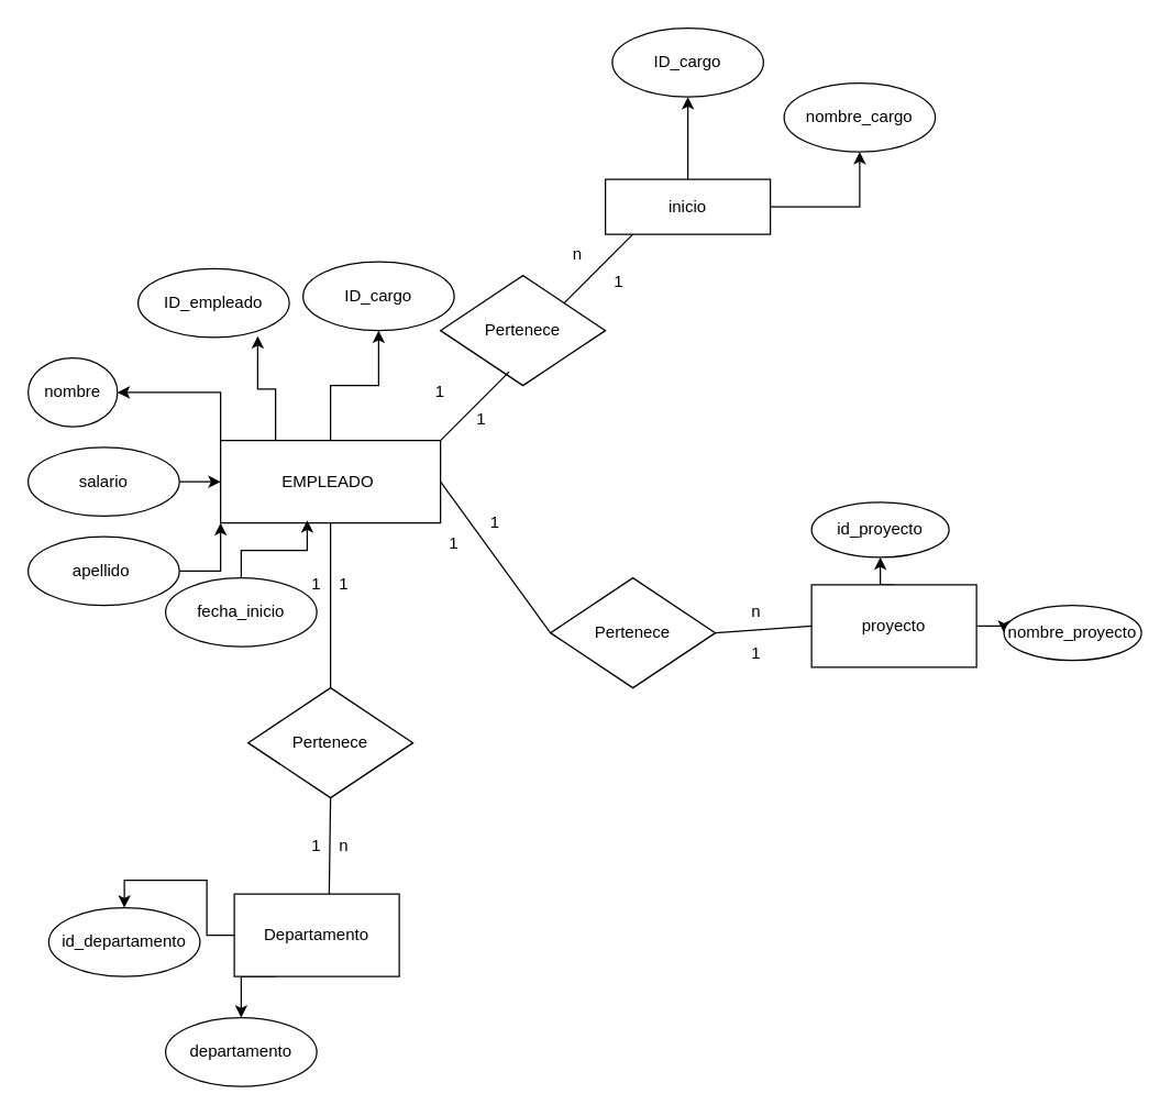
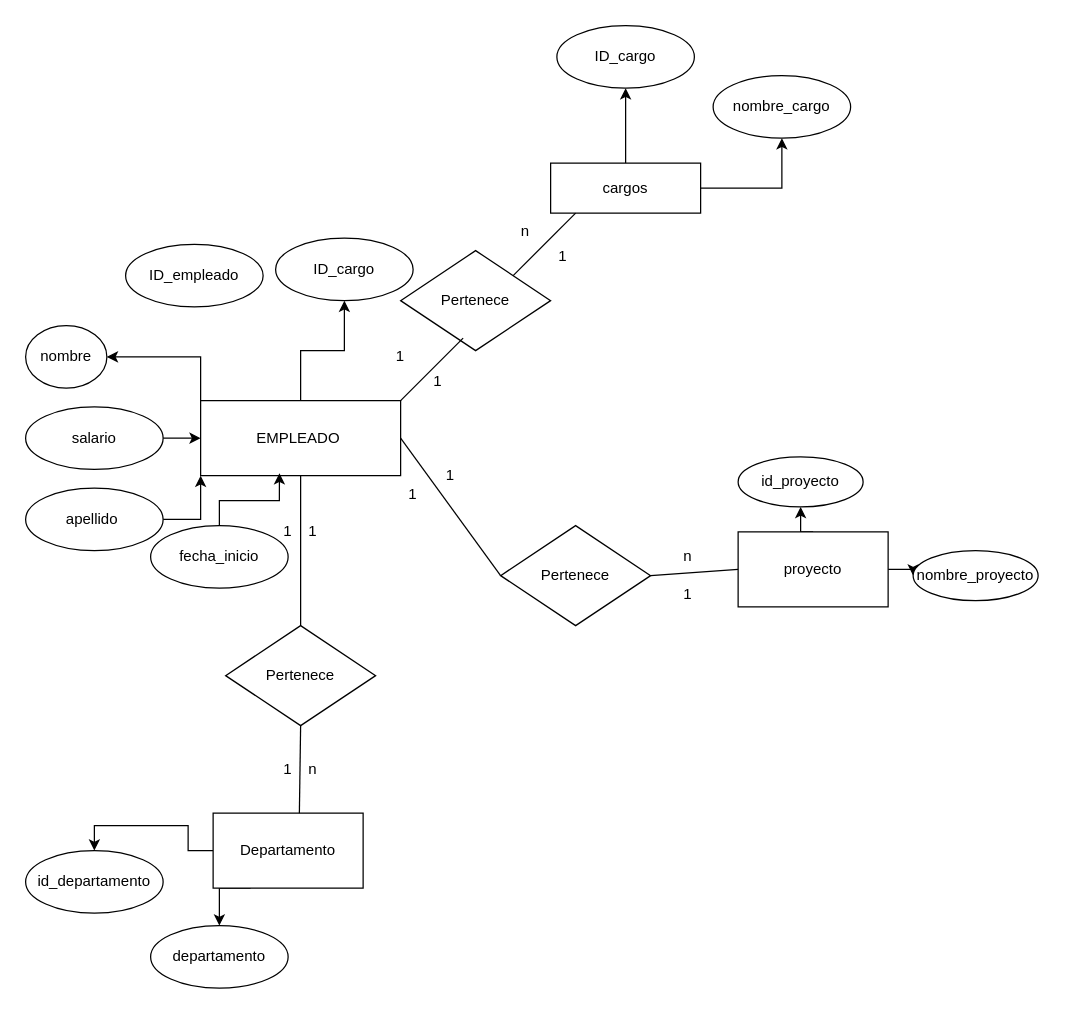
  <mxCell id="0" />
  <mxCell id="1" parent="0" />
  <mxCell id="2" style="edgeStyle=orthogonalEdgeStyle;rounded=0;orthogonalLoop=1;jettySize=auto;html=1;exitX=0;exitY=0;exitDx=0;exitDy=0;entryX=1;entryY=0.5;entryDx=0;entryDy=0;" edge="1" parent="1" source="4" target="5"><mxGeometry relative="1" as="geometry" /></mxCell>
  <mxCell id="3" style="edgeStyle=orthogonalEdgeStyle;rounded=0;orthogonalLoop=1;jettySize=auto;html=1;exitX=0.5;exitY=0;exitDx=0;exitDy=0;entryX=0.5;entryY=1;entryDx=0;entryDy=0;" edge="1" parent="1" source="4" target="50"><mxGeometry relative="1" as="geometry" /></mxCell>
  <mxCell id="4" value="EMPLEADO&amp;nbsp;" style="rounded=0;whiteSpace=wrap;html=1;" vertex="1" parent="1"><mxGeometry x="160" y="320" width="160" height="60" as="geometry" /></mxCell>
  <mxCell id="5" value="nombre" style="ellipse;whiteSpace=wrap;html=1;" vertex="1" parent="1"><mxGeometry x="20" y="260" width="65" height="50" as="geometry" /></mxCell>
  <mxCell id="6" style="edgeStyle=orthogonalEdgeStyle;rounded=0;orthogonalLoop=1;jettySize=auto;html=1;exitX=1;exitY=0.5;exitDx=0;exitDy=0;entryX=0;entryY=0.5;entryDx=0;entryDy=0;" edge="1" parent="1" source="7" target="4"><mxGeometry relative="1" as="geometry" /></mxCell>
  <mxCell id="7" value="salario" style="ellipse;whiteSpace=wrap;html=1;" vertex="1" parent="1"><mxGeometry x="20" y="325" width="110" height="50" as="geometry" /></mxCell>
  <mxCell id="8" style="edgeStyle=orthogonalEdgeStyle;rounded=0;orthogonalLoop=1;jettySize=auto;html=1;exitX=1;exitY=0.5;exitDx=0;exitDy=0;entryX=0;entryY=1;entryDx=0;entryDy=0;" edge="1" parent="1" source="9" target="4"><mxGeometry relative="1" as="geometry" /></mxCell>
  <mxCell id="9" value="apellido&amp;nbsp;" style="ellipse;whiteSpace=wrap;html=1;" vertex="1" parent="1"><mxGeometry x="20" y="390" width="110" height="50" as="geometry" /></mxCell>
  <mxCell id="10" value="fecha_inicio" style="ellipse;whiteSpace=wrap;html=1;" vertex="1" parent="1"><mxGeometry x="120" y="420" width="110" height="50" as="geometry" /></mxCell>
  <mxCell id="11" value="ID_empleado" style="ellipse;whiteSpace=wrap;html=1;" vertex="1" parent="1"><mxGeometry x="100" y="195" width="110" height="50" as="geometry" /></mxCell>
  <mxCell id="12" style="edgeStyle=orthogonalEdgeStyle;rounded=0;orthogonalLoop=1;jettySize=auto;html=1;exitX=0.5;exitY=0;exitDx=0;exitDy=0;entryX=0.394;entryY=0.967;entryDx=0;entryDy=0;entryPerimeter=0;" edge="1" parent="1" source="10" target="4"><mxGeometry relative="1" as="geometry" /></mxCell>
  <mxCell id="13" style="edgeStyle=orthogonalEdgeStyle;rounded=0;orthogonalLoop=1;jettySize=auto;html=1;exitX=0;exitY=0.5;exitDx=0;exitDy=0;entryX=0.5;entryY=0;entryDx=0;entryDy=0;" edge="1" parent="1" source="15" target="19"><mxGeometry relative="1" as="geometry" /></mxCell>
  <mxCell id="14" style="edgeStyle=orthogonalEdgeStyle;rounded=0;orthogonalLoop=1;jettySize=auto;html=1;exitX=0.25;exitY=1;exitDx=0;exitDy=0;entryX=0.5;entryY=0;entryDx=0;entryDy=0;" edge="1" parent="1" source="15" target="20"><mxGeometry relative="1" as="geometry" /></mxCell>
  <mxCell id="15" value="Departamento" style="rounded=0;whiteSpace=wrap;html=1;" vertex="1" parent="1"><mxGeometry x="170" y="650" width="120" height="60" as="geometry" /></mxCell>
  <mxCell id="16" value="Pertenece" style="rhombus;whiteSpace=wrap;html=1;" vertex="1" parent="1"><mxGeometry x="180" y="500" width="120" height="80" as="geometry" /></mxCell>
  <mxCell id="17" value="" style="endArrow=none;html=1;rounded=0;entryX=0.5;entryY=1;entryDx=0;entryDy=0;" edge="1" parent="1" target="4"><mxGeometry width="50" height="50" relative="1" as="geometry"><mxPoint x="240" y="500" as="sourcePoint" /><mxPoint x="290" y="450" as="targetPoint" /></mxGeometry></mxCell>
  <mxCell id="18" value="" style="endArrow=none;html=1;rounded=0;" edge="1" parent="1"><mxGeometry width="50" height="50" relative="1" as="geometry"><mxPoint x="239" y="650" as="sourcePoint" /><mxPoint x="240" y="580" as="targetPoint" /></mxGeometry></mxCell>
- <mxCell id="19" value="id_departamento" style="ellipse;whiteSpace=wrap;html=1;" vertex="1" parent="1"><mxGeometry x="35" y="660" width="110" height="50" as="geometry" /></mxCell>
+ <mxCell id="19" value="id_departamento" style="ellipse;whiteSpace=wrap;html=1;" vertex="1" parent="1"><mxGeometry x="20" y="680" width="110" height="50" as="geometry" /></mxCell>
  <mxCell id="20" value="departamento" style="ellipse;whiteSpace=wrap;html=1;" vertex="1" parent="1"><mxGeometry x="120" y="740" width="110" height="50" as="geometry" /></mxCell>
  <mxCell id="21" style="edgeStyle=orthogonalEdgeStyle;rounded=0;orthogonalLoop=1;jettySize=auto;html=1;exitX=0.5;exitY=0;exitDx=0;exitDy=0;entryX=0.5;entryY=1;entryDx=0;entryDy=0;" edge="1" parent="1" source="23" target="27"><mxGeometry relative="1" as="geometry" /></mxCell>
  <mxCell id="22" style="edgeStyle=orthogonalEdgeStyle;rounded=0;orthogonalLoop=1;jettySize=auto;html=1;exitX=1;exitY=0.5;exitDx=0;exitDy=0;entryX=0;entryY=0.5;entryDx=0;entryDy=0;" edge="1" parent="1" source="23" target="28"><mxGeometry relative="1" as="geometry" /></mxCell>
  <mxCell id="23" value="proyecto" style="rounded=0;whiteSpace=wrap;html=1;" vertex="1" parent="1"><mxGeometry x="590" y="425" width="120" height="60" as="geometry" /></mxCell>
  <mxCell id="24" value="Pertenece" style="rhombus;whiteSpace=wrap;html=1;" vertex="1" parent="1"><mxGeometry x="400" y="420" width="120" height="80" as="geometry" /></mxCell>
  <mxCell id="25" value="" style="endArrow=none;html=1;rounded=0;entryX=0;entryY=0.5;entryDx=0;entryDy=0;" edge="1" parent="1" target="24"><mxGeometry width="50" height="50" relative="1" as="geometry"><mxPoint x="320" y="350" as="sourcePoint" /><mxPoint x="370" y="350" as="targetPoint" /></mxGeometry></mxCell>
  <mxCell id="26" value="" style="endArrow=none;html=1;rounded=0;entryX=0;entryY=0.5;entryDx=0;entryDy=0;" edge="1" parent="1" target="23"><mxGeometry width="50" height="50" relative="1" as="geometry"><mxPoint x="520" y="460" as="sourcePoint" /><mxPoint x="570" y="410" as="targetPoint" /></mxGeometry></mxCell>
  <mxCell id="27" value="id_proyecto" style="ellipse;whiteSpace=wrap;html=1;" vertex="1" parent="1"><mxGeometry x="590" y="365" width="100" height="40" as="geometry" /></mxCell>
  <mxCell id="28" value="nombre_proyecto" style="ellipse;whiteSpace=wrap;html=1;" vertex="1" parent="1"><mxGeometry x="730" y="440" width="100" height="40" as="geometry" /></mxCell>
  <mxCell id="29" value="1" style="text;html=1;strokeColor=none;fillColor=none;align=center;verticalAlign=middle;whiteSpace=wrap;rounded=0;" vertex="1" parent="1"><mxGeometry x="200" y="410" width="60" height="30" as="geometry" /></mxCell>
  <mxCell id="30" value="1" style="text;html=1;strokeColor=none;fillColor=none;align=center;verticalAlign=middle;whiteSpace=wrap;rounded=0;" vertex="1" parent="1"><mxGeometry x="220" y="410" width="60" height="30" as="geometry" /></mxCell>
  <mxCell id="31" value="n" style="text;html=1;strokeColor=none;fillColor=none;align=center;verticalAlign=middle;whiteSpace=wrap;rounded=0;" vertex="1" parent="1"><mxGeometry x="220" y="600" width="60" height="30" as="geometry" /></mxCell>
  <mxCell id="32" value="1" style="text;html=1;strokeColor=none;fillColor=none;align=center;verticalAlign=middle;whiteSpace=wrap;rounded=0;" vertex="1" parent="1"><mxGeometry x="200" y="600" width="60" height="30" as="geometry" /></mxCell>
  <mxCell id="33" value="1" style="text;html=1;strokeColor=none;fillColor=none;align=center;verticalAlign=middle;whiteSpace=wrap;rounded=0;" vertex="1" parent="1"><mxGeometry x="300" y="380" width="60" height="30" as="geometry" /></mxCell>
  <mxCell id="34" value="1" style="text;html=1;strokeColor=none;fillColor=none;align=center;verticalAlign=middle;whiteSpace=wrap;rounded=0;" vertex="1" parent="1"><mxGeometry x="330" y="365" width="60" height="30" as="geometry" /></mxCell>
  <mxCell id="35" value="1" style="text;html=1;strokeColor=none;fillColor=none;align=center;verticalAlign=middle;whiteSpace=wrap;rounded=0;" vertex="1" parent="1"><mxGeometry x="520" y="460" width="60" height="30" as="geometry" /></mxCell>
  <mxCell id="36" value="n" style="text;html=1;strokeColor=none;fillColor=none;align=center;verticalAlign=middle;whiteSpace=wrap;rounded=0;" vertex="1" parent="1"><mxGeometry x="520" y="430" width="60" height="30" as="geometry" /></mxCell>
  <mxCell id="37" value="Pertenece" style="rhombus;whiteSpace=wrap;html=1;" vertex="1" parent="1"><mxGeometry x="320" y="200" width="120" height="80" as="geometry" /></mxCell>
- <mxCell id="38" style="edgeStyle=orthogonalEdgeStyle;rounded=0;orthogonalLoop=1;jettySize=auto;html=1;exitX=0.25;exitY=0;exitDx=0;exitDy=0;entryX=0.791;entryY=0.98;entryDx=0;entryDy=0;entryPerimeter=0;" edge="1" parent="1" source="4" target="11"><mxGeometry relative="1" as="geometry" /></mxCell>
  <mxCell id="39" style="edgeStyle=orthogonalEdgeStyle;rounded=0;orthogonalLoop=1;jettySize=auto;html=1;exitX=0.5;exitY=0;exitDx=0;exitDy=0;entryX=0.5;entryY=1;entryDx=0;entryDy=0;" edge="1" parent="1" source="41" target="44"><mxGeometry relative="1" as="geometry" /></mxCell>
  <mxCell id="40" style="edgeStyle=orthogonalEdgeStyle;rounded=0;orthogonalLoop=1;jettySize=auto;html=1;exitX=1;exitY=0.5;exitDx=0;exitDy=0;entryX=0.5;entryY=1;entryDx=0;entryDy=0;" edge="1" parent="1" source="41" target="45"><mxGeometry relative="1" as="geometry" /></mxCell>
- <mxCell id="41" value="inicio" style="rounded=0;whiteSpace=wrap;html=1;" vertex="1" parent="1"><mxGeometry x="440" y="130" width="120" height="40" as="geometry" /></mxCell>
+ <mxCell id="41" value="cargos" style="rounded=0;whiteSpace=wrap;html=1;" vertex="1" parent="1"><mxGeometry x="440" y="130" width="120" height="40" as="geometry" /></mxCell>
  <mxCell id="42" value="" style="endArrow=none;html=1;rounded=0;" edge="1" parent="1"><mxGeometry width="50" height="50" relative="1" as="geometry"><mxPoint x="320" y="320" as="sourcePoint" /><mxPoint x="370" y="270" as="targetPoint" /></mxGeometry></mxCell>
  <mxCell id="43" value="" style="endArrow=none;html=1;rounded=0;" edge="1" parent="1"><mxGeometry width="50" height="50" relative="1" as="geometry"><mxPoint x="410" y="220" as="sourcePoint" /><mxPoint x="460" y="170" as="targetPoint" /></mxGeometry></mxCell>
  <mxCell id="44" value="ID_cargo" style="ellipse;whiteSpace=wrap;html=1;" vertex="1" parent="1"><mxGeometry x="445" y="20" width="110" height="50" as="geometry" /></mxCell>
  <mxCell id="45" value="nombre_cargo" style="ellipse;whiteSpace=wrap;html=1;" vertex="1" parent="1"><mxGeometry x="570" y="60" width="110" height="50" as="geometry" /></mxCell>
  <mxCell id="46" value="n" style="text;html=1;strokeColor=none;fillColor=none;align=center;verticalAlign=middle;whiteSpace=wrap;rounded=0;" vertex="1" parent="1"><mxGeometry x="390" y="170" width="60" height="30" as="geometry" /></mxCell>
  <mxCell id="47" value="1" style="text;html=1;strokeColor=none;fillColor=none;align=center;verticalAlign=middle;whiteSpace=wrap;rounded=0;" vertex="1" parent="1"><mxGeometry x="420" y="190" width="60" height="30" as="geometry" /></mxCell>
  <mxCell id="48" value="1" style="text;html=1;strokeColor=none;fillColor=none;align=center;verticalAlign=middle;whiteSpace=wrap;rounded=0;" vertex="1" parent="1"><mxGeometry x="320" y="290" width="60" height="30" as="geometry" /></mxCell>
  <mxCell id="49" value="1" style="text;html=1;strokeColor=none;fillColor=none;align=center;verticalAlign=middle;whiteSpace=wrap;rounded=0;" vertex="1" parent="1"><mxGeometry x="290" y="270" width="60" height="30" as="geometry" /></mxCell>
  <mxCell id="50" value="ID_cargo" style="ellipse;whiteSpace=wrap;html=1;" vertex="1" parent="1"><mxGeometry x="220" y="190" width="110" height="50" as="geometry" /></mxCell>
